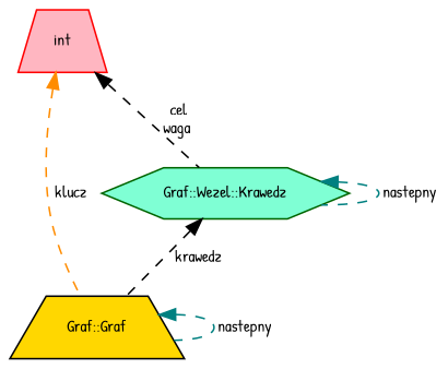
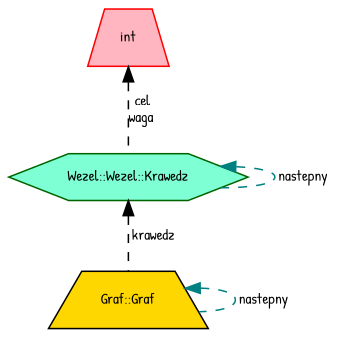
  digraph {
    fontname="Patrick Hand"
    node [fontname="Patrick Hand" fontsize=10 shape=trapezium style=filled]
    edge [color=teal dir=back fontname="Patrick Hand" fontsize=10 labelfontname=Helvetica labelfontsize=10 style=dashed]
    n1 [color=black fillcolor=gold fontcolor=black height=0.2 label="Graf::Graf" width=0.4]
-   n2 [color=darkgreen fillcolor=aquamarine height=0.2 label="Graf::Wezel::Krawedz" shape=hexagon width=0.4]
+   n2 [color=darkgreen fillcolor=aquamarine height=0.2 label="Wezel::Wezel::Krawedz" shape=hexagon width=0.4]
    n3 [color=red fillcolor=lightpink height=0.2 label=int width=0.4]
    n1 -> n1 [label=" nastepny"]
    n2 -> n1 [color=black label=" krawedz"]
    n2 -> n2 [label=" nastepny"]
-   n3 -> n1 [color=darkorange label=" klucz"]
    n3 -> n2 [color=black label=" cel\nwaga"]
  }
